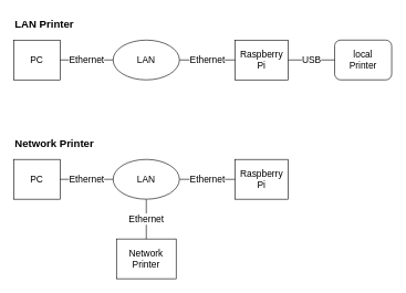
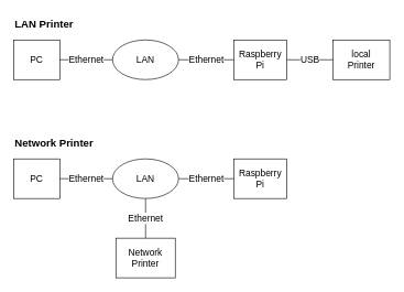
  <mxCell id="0" />
  <mxCell id="1" parent="0" />
- <mxCell id="2" value="local&lt;br style=&quot;font-size: 14px;&quot;&gt;Printer" style="whiteSpace=wrap;html=1;fontSize=14;rounded=1;" vertex="1" parent="1"><mxGeometry x="504" y="60" width="86" height="60" as="geometry" /></mxCell>
+ <mxCell id="2" value="local&lt;br style=&quot;font-size: 14px;&quot;&gt;Printer" style="whiteSpace=wrap;html=1;fontSize=14;" vertex="1" parent="1"><mxGeometry x="504" y="60" width="86" height="60" as="geometry" /></mxCell>
  <mxCell id="3" value="Raspberry&lt;br style=&quot;font-size: 14px;&quot;&gt;Pi" style="whiteSpace=wrap;html=1;fontSize=14;" vertex="1" parent="1"><mxGeometry x="354" y="60" width="80" height="60" as="geometry" /></mxCell>
  <mxCell id="4" value="USB" style="endArrow=none;html=1;rounded=0;entryX=0;entryY=0.5;entryDx=0;entryDy=0;exitX=1;exitY=0.5;exitDx=0;exitDy=0;fontSize=14;" edge="1" parent="1" source="3" target="2"><mxGeometry width="50" height="50" relative="1" as="geometry"><mxPoint x="454" y="280" as="sourcePoint" /><mxPoint x="504" y="230" as="targetPoint" /></mxGeometry></mxCell>
  <mxCell id="5" value="LAN" style="ellipse;whiteSpace=wrap;html=1;fontSize=14;" vertex="1" parent="1"><mxGeometry x="170" y="60" width="100" height="60" as="geometry" /></mxCell>
  <mxCell id="6" value="Ethernet" style="endArrow=none;html=1;rounded=0;exitX=1;exitY=0.5;exitDx=0;exitDy=0;entryX=0;entryY=0.5;entryDx=0;entryDy=0;fontSize=14;" edge="1" parent="1" source="5" target="3"><mxGeometry width="50" height="50" relative="1" as="geometry"><mxPoint x="364" y="110" as="sourcePoint" /><mxPoint x="414" y="60" as="targetPoint" /></mxGeometry></mxCell>
  <mxCell id="7" value="Network &lt;br style=&quot;font-size: 14px;&quot;&gt;Printer" style="whiteSpace=wrap;html=1;fontSize=14;" vertex="1" parent="1"><mxGeometry x="175" y="360" width="90" height="60" as="geometry" /></mxCell>
  <mxCell id="8" value="Raspberry&lt;br style=&quot;font-size: 14px;&quot;&gt;Pi" style="whiteSpace=wrap;html=1;fontSize=14;" vertex="1" parent="1"><mxGeometry x="354" y="240" width="80" height="60" as="geometry" /></mxCell>
  <mxCell id="9" value="Ethernet" style="endArrow=none;html=1;rounded=0;entryX=0.5;entryY=0;entryDx=0;entryDy=0;exitX=0.5;exitY=1;exitDx=0;exitDy=0;fontSize=14;" edge="1" parent="1" source="12" target="7"><mxGeometry width="50" height="50" relative="1" as="geometry"><mxPoint x="190" y="310" as="sourcePoint" /><mxPoint x="470" y="400" as="targetPoint" /></mxGeometry></mxCell>
  <mxCell id="10" value="Ethernet" style="endArrow=none;html=1;rounded=0;exitX=1;exitY=0.5;exitDx=0;exitDy=0;entryX=0;entryY=0.5;entryDx=0;entryDy=0;fontSize=14;" edge="1" parent="1" source="12" target="8"><mxGeometry width="50" height="50" relative="1" as="geometry"><mxPoint x="250" y="270" as="sourcePoint" /><mxPoint x="380" y="230" as="targetPoint" /></mxGeometry></mxCell>
  <mxCell id="11" value="PC" style="rounded=0;whiteSpace=wrap;html=1;fontSize=14;" vertex="1" parent="1"><mxGeometry x="20" y="60" width="70" height="60" as="geometry" /></mxCell>
  <mxCell id="12" value="LAN" style="ellipse;whiteSpace=wrap;html=1;fontSize=14;" vertex="1" parent="1"><mxGeometry x="170" y="240" width="100" height="60" as="geometry" /></mxCell>
  <mxCell id="13" value="Ethernet" style="endArrow=none;html=1;rounded=0;entryX=0;entryY=0.5;entryDx=0;entryDy=0;exitX=1;exitY=0.5;exitDx=0;exitDy=0;fontSize=14;" edge="1" parent="1" source="11" target="5"><mxGeometry width="50" height="50" relative="1" as="geometry"><mxPoint x="350" y="270" as="sourcePoint" /><mxPoint x="400" y="220" as="targetPoint" /></mxGeometry></mxCell>
  <mxCell id="14" value="PC" style="rounded=0;whiteSpace=wrap;html=1;fontSize=14;" vertex="1" parent="1"><mxGeometry x="20" y="240" width="70" height="60" as="geometry" /></mxCell>
  <mxCell id="15" value="Ethernet" style="endArrow=none;html=1;rounded=0;entryX=0;entryY=0.5;entryDx=0;entryDy=0;exitX=1;exitY=0.5;exitDx=0;exitDy=0;fontSize=14;" edge="1" parent="1" source="14"><mxGeometry width="50" height="50" relative="1" as="geometry"><mxPoint x="350" y="450" as="sourcePoint" /><mxPoint x="170" y="270" as="targetPoint" /></mxGeometry></mxCell>
  <mxCell id="16" value="&lt;b style=&quot;font-size: 16px;&quot;&gt;&lt;font style=&quot;font-size: 16px;&quot;&gt;LAN Printer&lt;/font&gt;&lt;/b&gt;" style="text;html=1;strokeColor=none;fillColor=none;align=left;verticalAlign=middle;whiteSpace=wrap;rounded=0;shadow=0;fontSize=16;" vertex="1" parent="1"><mxGeometry x="20" y="20" width="110" height="30" as="geometry" /></mxCell>
  <mxCell id="17" value="&lt;b style=&quot;font-size: 16px;&quot;&gt;&lt;font style=&quot;font-size: 16px;&quot;&gt;Network Printer&lt;/font&gt;&lt;/b&gt;" style="text;html=1;strokeColor=none;fillColor=none;align=left;verticalAlign=middle;whiteSpace=wrap;rounded=0;fontSize=16;" vertex="1" parent="1"><mxGeometry x="20" y="200" width="130" height="30" as="geometry" /></mxCell>
